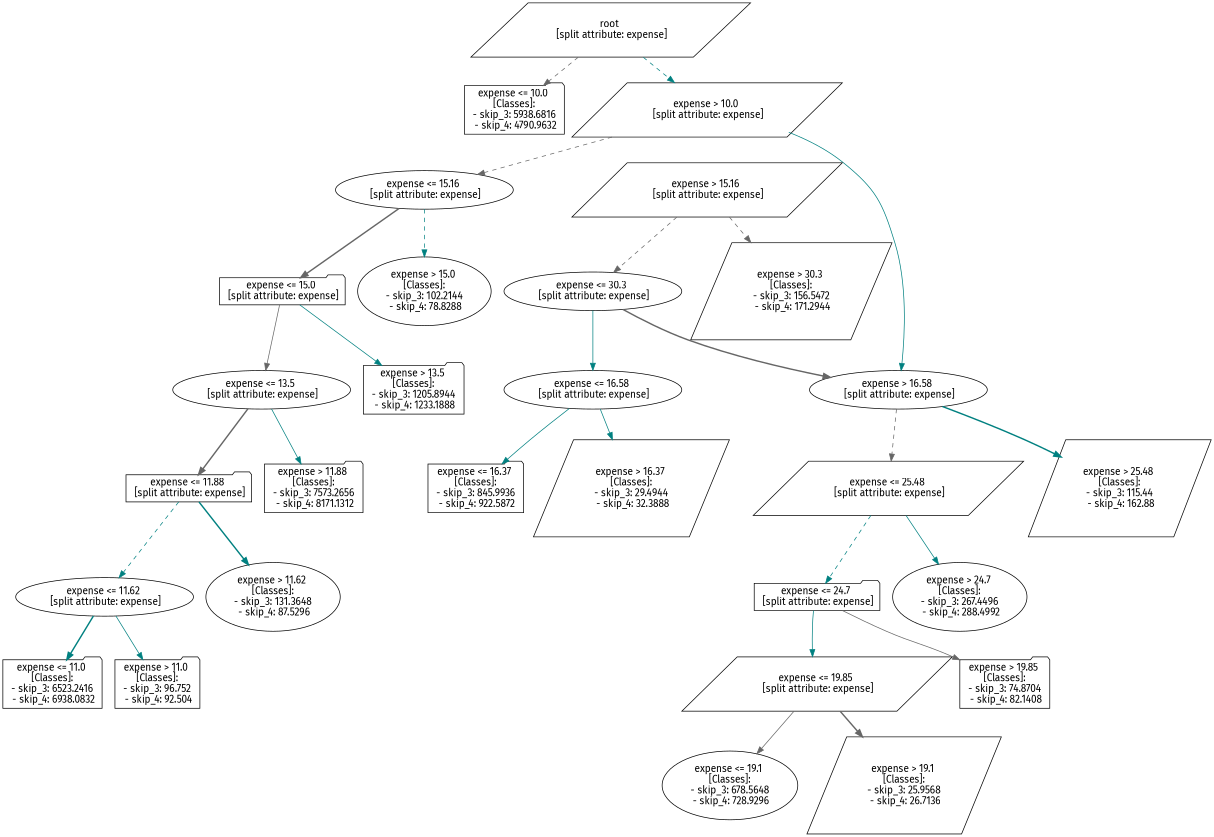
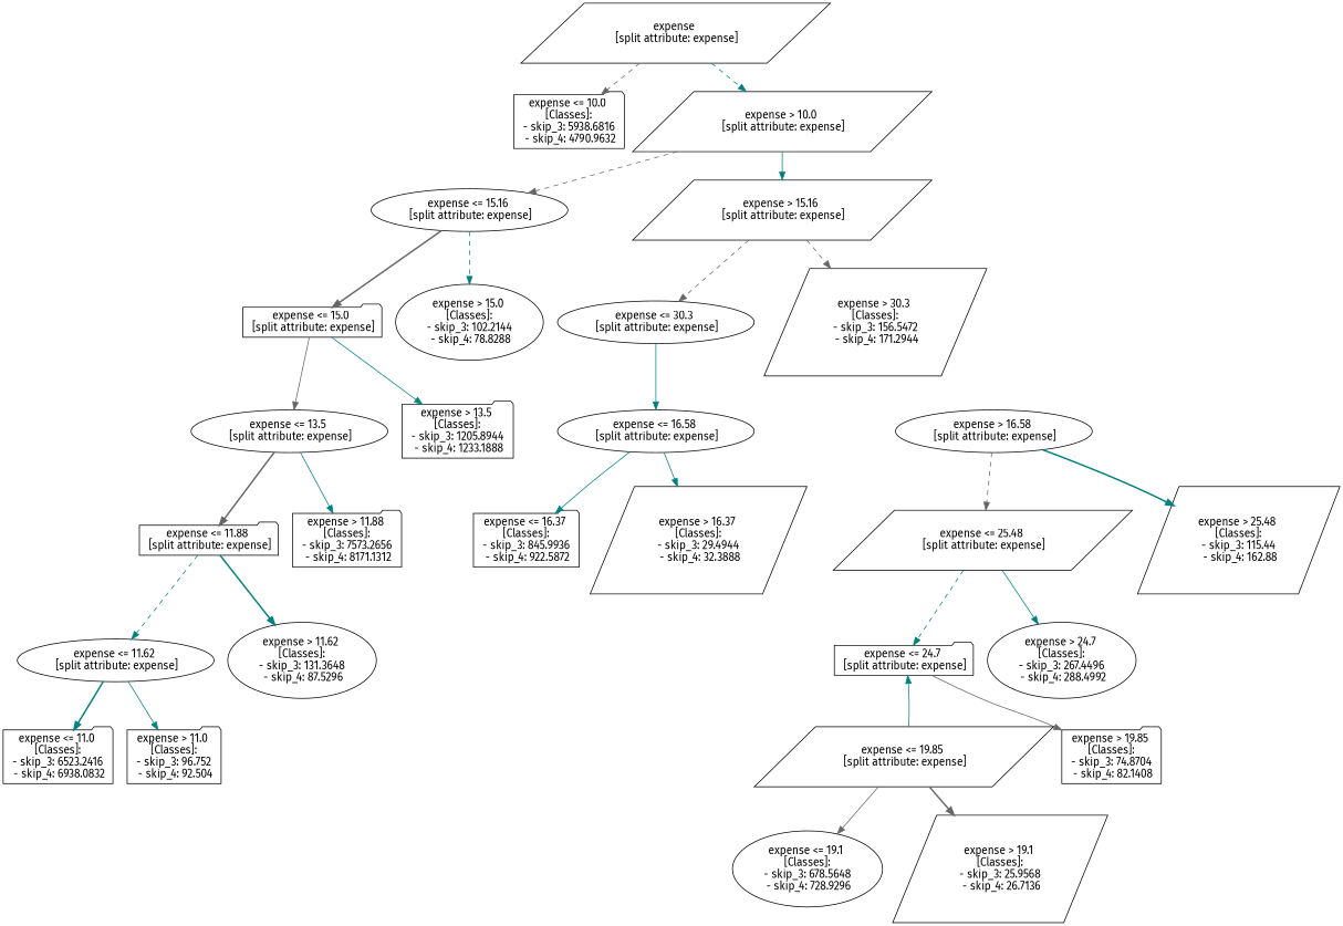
  digraph {
    fontname="Fira Sans"
    node [fontname="Fira Sans" shape=folder]
    edge [color=teal fontname="Fira Sans" style=solid]
-   n1 [label="root \n [split attribute: expense]" shape=parallelogram]
+   n1 [label="expense \n [split attribute: expense]" shape=parallelogram]
    n2 [label="expense <= 10.0 \n [Classes]: \n - skip_3: 5938.6816 \n - skip_4: 4790.9632"]
    n3 [label="expense > 10.0 \n [split attribute: expense]" shape=parallelogram]
    n4 [label="expense <= 15.16 \n [split attribute: expense]" shape=ellipse]
    n5 [label="expense > 15.16 \n [split attribute: expense]" shape=parallelogram]
    n6 [label="expense <= 15.0 \n [split attribute: expense]"]
    n7 [label="expense > 15.0 \n [Classes]: \n - skip_3: 102.2144 \n - skip_4: 78.8288" shape=ellipse]
    n8 [label="expense <= 30.3 \n [split attribute: expense]" shape=ellipse]
    n9 [label="expense > 30.3 \n [Classes]: \n - skip_3: 156.5472 \n - skip_4: 171.2944" shape=parallelogram]
    n10 [label="expense <= 13.5 \n [split attribute: expense]" shape=ellipse]
    n11 [label="expense > 13.5 \n [Classes]: \n - skip_3: 1205.8944 \n - skip_4: 1233.1888"]
    n12 [label="expense <= 11.88 \n [split attribute: expense]"]
    n13 [label="expense > 11.88 \n [Classes]: \n - skip_3: 7573.2656 \n - skip_4: 8171.1312"]
    n14 [label="expense <= 11.62 \n [split attribute: expense]" shape=ellipse]
    n15 [label="expense > 11.62 \n [Classes]: \n - skip_3: 131.3648 \n - skip_4: 87.5296" shape=ellipse]
    n16 [label="expense <= 11.0 \n [Classes]: \n - skip_3: 6523.2416 \n - skip_4: 6938.0832"]
    n17 [label="expense > 11.0 \n [Classes]: \n - skip_3: 96.752 \n - skip_4: 92.504"]
    n18 [label="expense <= 16.58 \n [split attribute: expense]" shape=ellipse]
    n19 [label="expense > 16.58 \n [split attribute: expense]" shape=ellipse]
    n20 [label="expense <= 16.37 \n [Classes]: \n - skip_3: 845.9936 \n - skip_4: 922.5872"]
    n21 [label="expense > 16.37 \n [Classes]: \n - skip_3: 29.4944 \n - skip_4: 32.3888" shape=parallelogram]
    n22 [label="expense <= 25.48 \n [split attribute: expense]" shape=parallelogram]
    n23 [label="expense > 25.48 \n [Classes]: \n - skip_3: 115.44 \n - skip_4: 162.88" shape=parallelogram]
    n24 [label="expense <= 24.7 \n [split attribute: expense]"]
    n25 [label="expense > 24.7 \n [Classes]: \n - skip_3: 267.4496 \n - skip_4: 288.4992" shape=ellipse]
    n26 [label="expense <= 19.85 \n [split attribute: expense]" shape=parallelogram]
    n27 [label="expense > 19.85 \n [Classes]: \n - skip_3: 74.8704 \n - skip_4: 82.1408"]
    n28 [label="expense <= 19.1 \n [Classes]: \n - skip_3: 678.5648 \n - skip_4: 728.9296" shape=ellipse]
    n29 [label="expense > 19.1 \n [Classes]: \n - skip_3: 25.9568 \n - skip_4: 26.7136" shape=parallelogram]
    n1 -> n2 [color=gray40 style=dashed]
    n1 -> n3 [style=dashed]
    n3 -> n4 [color=gray40 style=dashed]
-   n3 -> n19
+   n3 -> n5
    n4 -> n6 [color=gray40 style=bold]
    n4 -> n7 [style=dashed]
    n5 -> n8 [color=gray40 style=dashed]
    n5 -> n9 [color=gray40 style=dashed]
    n6 -> n10 [color=gray40]
    n6 -> n11
    n8 -> n18
-   n8 -> n19 [color=gray40 style=bold]
    n10 -> n12 [color=gray40 style=bold]
    n10 -> n13
    n12 -> n14 [style=dashed]
    n12 -> n15 [style=bold]
    n14 -> n16 [style=bold]
    n14 -> n17
    n18 -> n20
    n18 -> n21
    n19 -> n22 [color=gray40 style=dashed]
    n19 -> n23 [style=bold]
    n22 -> n24 [style=dashed]
    n22 -> n25
-   n24 -> n26
+   n26 -> n24
    n24 -> n27 [color=gray40]
    n26 -> n28 [color=gray40]
    n26 -> n29 [color=gray40 style=bold]
  }
